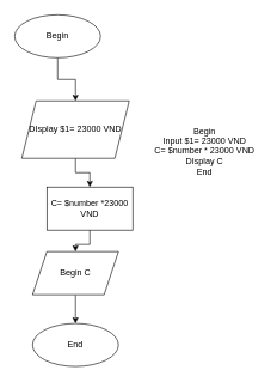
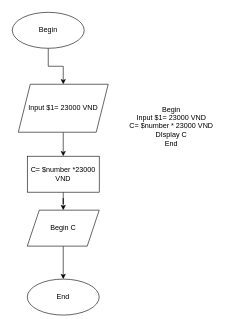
  <mxCell id="0" />
  <mxCell id="1" parent="0" />
  <mxCell id="2" value="" style="edgeStyle=orthogonalEdgeStyle;rounded=0;orthogonalLoop=1;jettySize=auto;html=1;" edge="1" parent="1" source="3" target="5"><mxGeometry relative="1" as="geometry" /></mxCell>
  <mxCell id="3" value="Begin" style="ellipse;whiteSpace=wrap;html=1;" vertex="1" parent="1"><mxGeometry x="20" y="20" width="120" height="60" as="geometry" /></mxCell>
  <mxCell id="4" value="" style="edgeStyle=orthogonalEdgeStyle;rounded=0;orthogonalLoop=1;jettySize=auto;html=1;" edge="1" parent="1" source="5" target="7"><mxGeometry relative="1" as="geometry" /></mxCell>
- <mxCell id="5" value="DIsplay $1= 23000 VND" style="shape=parallelogram;perimeter=parallelogramPerimeter;whiteSpace=wrap;html=1;fixedSize=1;" vertex="1" parent="1"><mxGeometry x="30" y="140" width="150" height="80" as="geometry" /></mxCell>
+ <mxCell id="5" value="Input $1= 23000 VND" style="shape=parallelogram;perimeter=parallelogramPerimeter;whiteSpace=wrap;html=1;fixedSize=1;" vertex="1" parent="1"><mxGeometry x="30" y="140" width="150" height="80" as="geometry" /></mxCell>
  <mxCell id="6" style="edgeStyle=orthogonalEdgeStyle;rounded=0;orthogonalLoop=1;jettySize=auto;html=1;exitX=0.5;exitY=1;exitDx=0;exitDy=0;" edge="1" parent="1" source="7" target="9"><mxGeometry relative="1" as="geometry" /></mxCell>
- <mxCell id="7" value="C= $number *23000 VND" style="whiteSpace=wrap;html=1;" vertex="1" parent="1"><mxGeometry x="65" y="260" width="120" height="60" as="geometry" /></mxCell>
+ <mxCell id="7" value="C= $number *23000 VND" style="whiteSpace=wrap;html=1;" vertex="1" parent="1"><mxGeometry x="45" y="260" width="120" height="60" as="geometry" /></mxCell>
  <mxCell id="8" value="" style="edgeStyle=orthogonalEdgeStyle;rounded=0;orthogonalLoop=1;jettySize=auto;html=1;" edge="1" parent="1" source="9" target="10"><mxGeometry relative="1" as="geometry" /></mxCell>
  <mxCell id="9" value="Begin C" style="shape=parallelogram;perimeter=parallelogramPerimeter;whiteSpace=wrap;html=1;fixedSize=1;" vertex="1" parent="1"><mxGeometry x="45" y="350" width="120" height="60" as="geometry" /></mxCell>
- <mxCell id="10" value="End" style="ellipse;whiteSpace=wrap;html=1;" vertex="1" parent="1"><mxGeometry x="45" y="450" width="120" height="60" as="geometry" /></mxCell>
+ <mxCell id="10" value="End" style="ellipse;whiteSpace=wrap;html=1;" vertex="1" parent="1"><mxGeometry x="45" y="465" width="120" height="60" as="geometry" /></mxCell>
  <mxCell id="11" value="Begin&lt;br&gt;Input $1= 23000 VND&lt;br&gt;C= $number * 23000 VND&lt;br&gt;DIsplay C&lt;br&gt;End&lt;br&gt;" style="text;html=1;align=center;verticalAlign=middle;resizable=0;points=[];autosize=1;strokeColor=none;fillColor=none;" vertex="1" parent="1"><mxGeometry x="205" y="165" width="160" height="90" as="geometry" /></mxCell>
